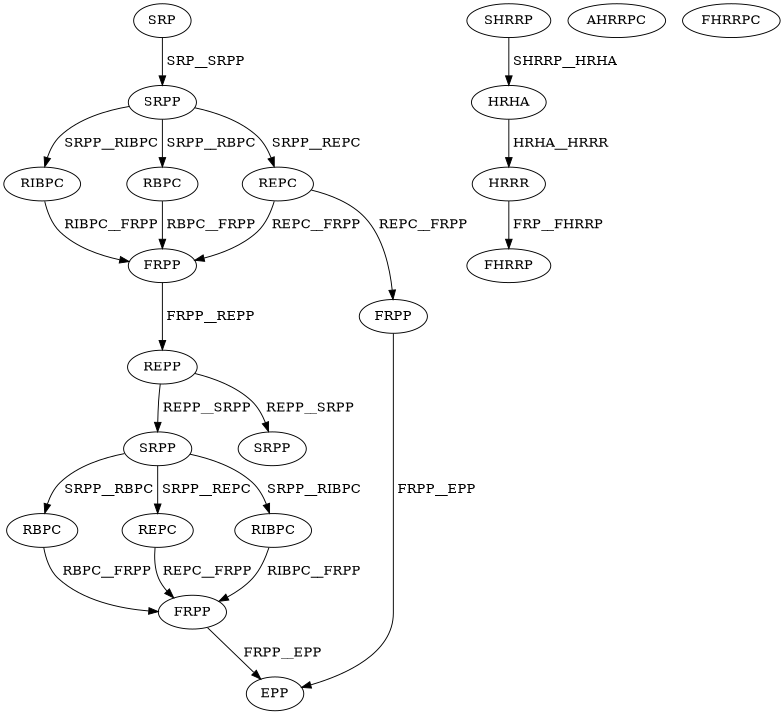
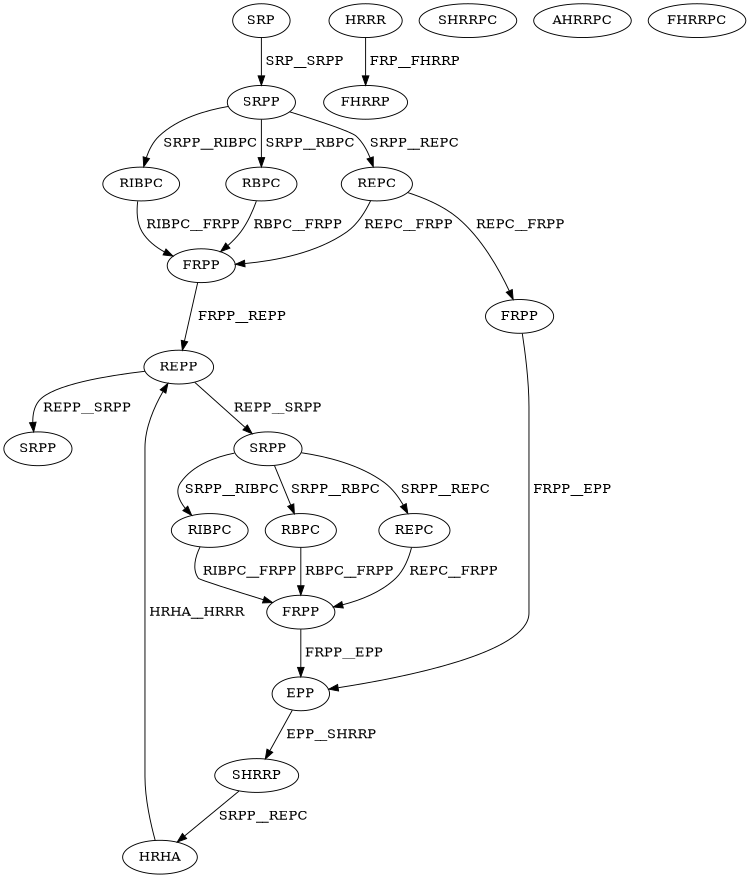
  digraph {
    node [color=black fontcolor=black]
    edge [color=black fontcolor=black]
    n1 [label=SRP]
    n2 [label=SRPP]
    n3 [label=RIBPC]
    n4 [label=RBPC]
    n5 [label=REPC]
    n6 [label=FRPP]
    n7 [label=FRPP]
    n8 [label=REPP]
    n9 [label=EPP]
    n10 [label=SRPP]
    n11 [label=SRPP]
    n12 [label=RBPC]
    n13 [label=REPC]
    n14 [label=RIBPC]
    n15 [label=FRPP]
    n16 [label=SHRRP]
    n17 [label=HRHA]
    n18 [label=HRRR]
    n19 [label=FHRRP]
+   n20 [label=SHRRPC]
    n21 [label=AHRRPC]
    n22 [label=FHRRPC]
    n1 -> n2 [label=" SRP__SRPP"]
    n2 -> n3 [label=" SRPP__RIBPC"]
    n2 -> n4 [label=" SRPP__RBPC"]
    n2 -> n5 [label=" SRPP__REPC"]
    n3 -> n6 [label=" RIBPC__FRPP"]
    n4 -> n6 [label=" RBPC__FRPP"]
    n5 -> n6 [label=" REPC__FRPP"]
    n5 -> n7 [label=" REPC__FRPP"]
    n6 -> n8 [label=" FRPP__REPP"]
    n7 -> n9 [label=" FRPP__EPP"]
    n8 -> n10 [label=" REPP__SRPP"]
    n8 -> n11 [label=" REPP__SRPP"]
+   n9 -> n16 [label=" EPP__SHRRP"]
    n10 -> n12 [label=" SRPP__RBPC"]
    n10 -> n13 [label=" SRPP__REPC"]
    n10 -> n14 [label=" SRPP__RIBPC"]
    n12 -> n15 [label=" RBPC__FRPP"]
    n13 -> n15 [label=" REPC__FRPP"]
    n14 -> n15 [label=" RIBPC__FRPP"]
    n15 -> n9 [label=" FRPP__EPP"]
-   n16 -> n17 [label=" SHRRP__HRHA"]
-   n17 -> n18 [label=" HRHA__HRRR"]
+   n16 -> n17 [label=" SRPP__REPC"]
+   n17 -> n8 [label=" HRHA__HRRR"]
    n18 -> n19 [label=" FRP__FHRRP"]
  }
